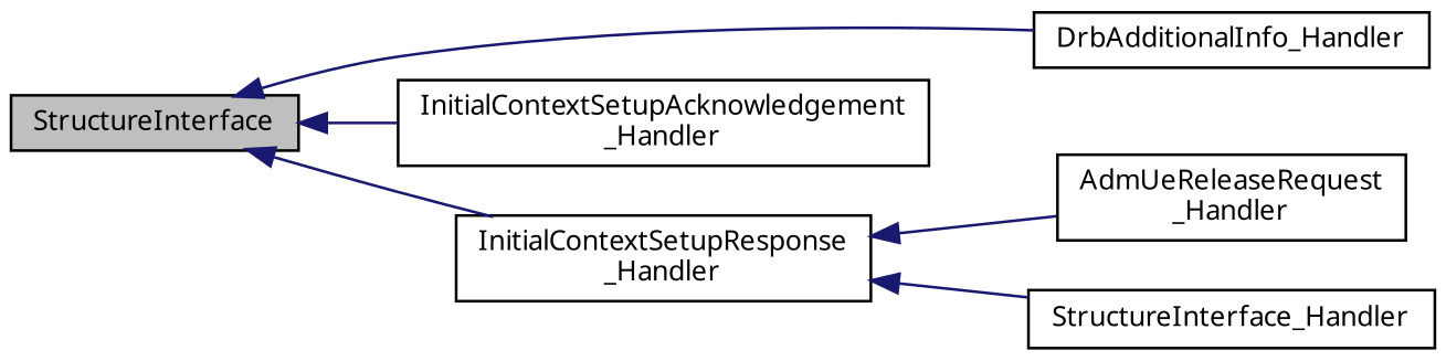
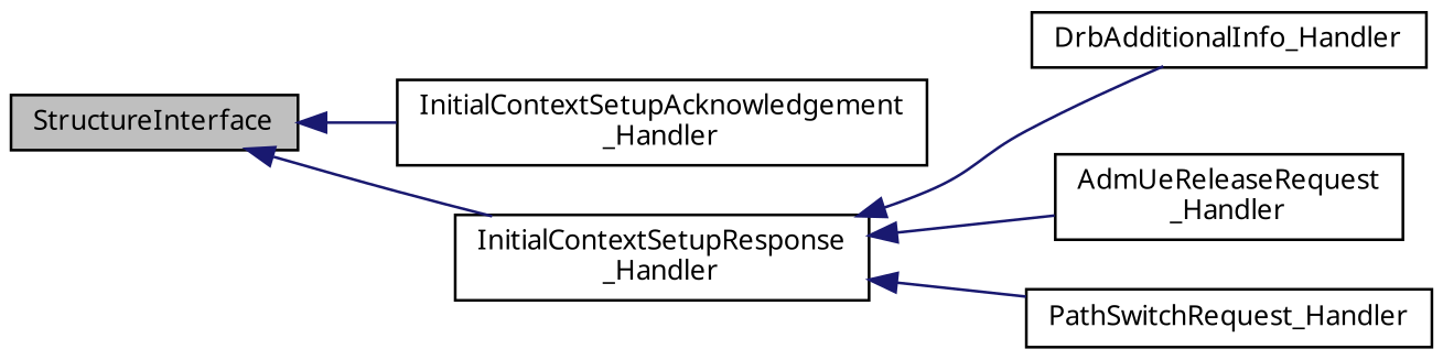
  digraph {
    fontname="Noto Sans"
    rankdir=LR
    node [color=black fillcolor=white fontname="Noto Sans" fontsize=10 shape=record style=filled]
    edge [color=midnightblue dir=back fontname="Noto Sans" fontsize=10 labelfontname=Helvetica labelfontsize=10 style=solid]
    n1 [fillcolor=grey75 fontcolor=black height=0.2 label=StructureInterface width=0.4]
    n2 [height=0.2 label=DrbAdditionalInfo_Handler width=0.4]
    n3 [height=0.2 label="InitialContextSetupAcknowledgement\l_Handler" width=0.4]
    n4 [height=0.2 label="InitialContextSetupResponse\l_Handler" width=0.4]
    n5 [height=0.2 label="AdmUeReleaseRequest\l_Handler" width=0.4]
-   n6 [height=0.2 label=StructureInterface_Handler width=0.4]
-   n1 -> n2
+   n6 [height=0.2 label=PathSwitchRequest_Handler width=0.4]
+   n4 -> n2
    n1 -> n3
    n1 -> n4
    n4 -> n5
    n4 -> n6
  }
